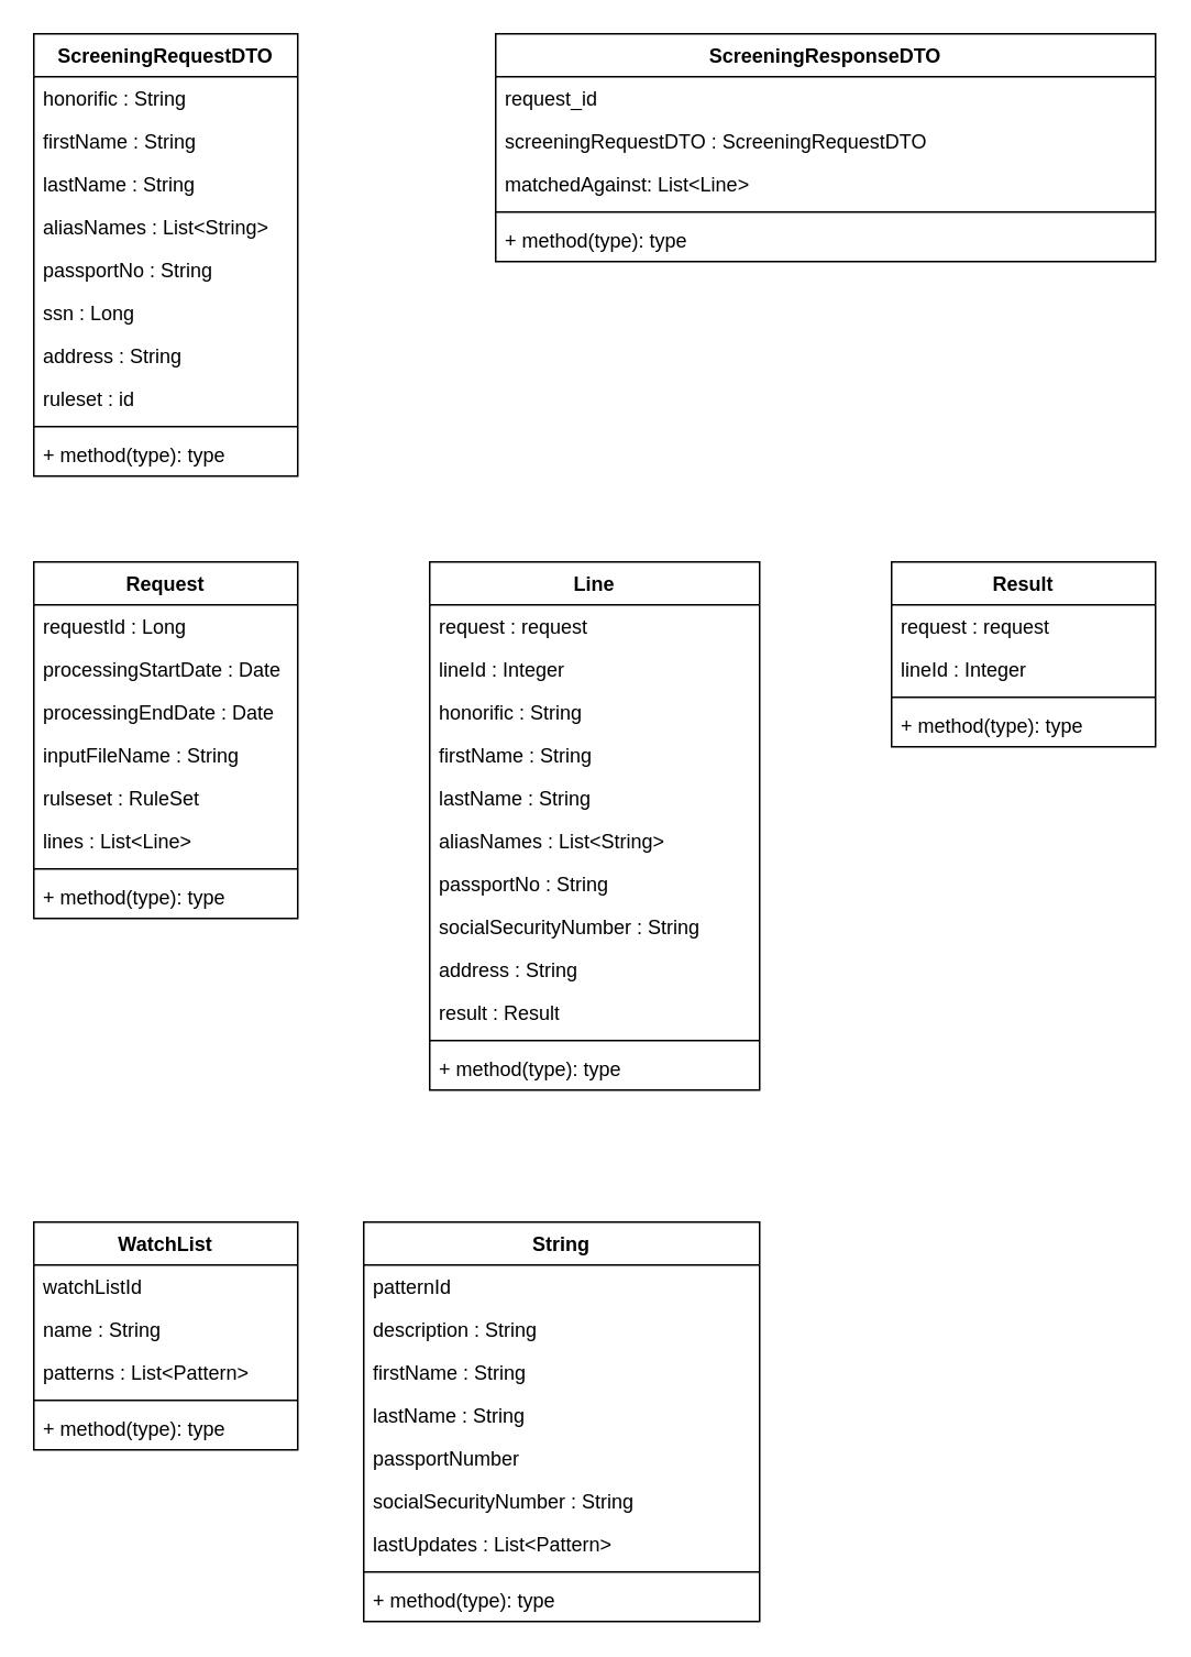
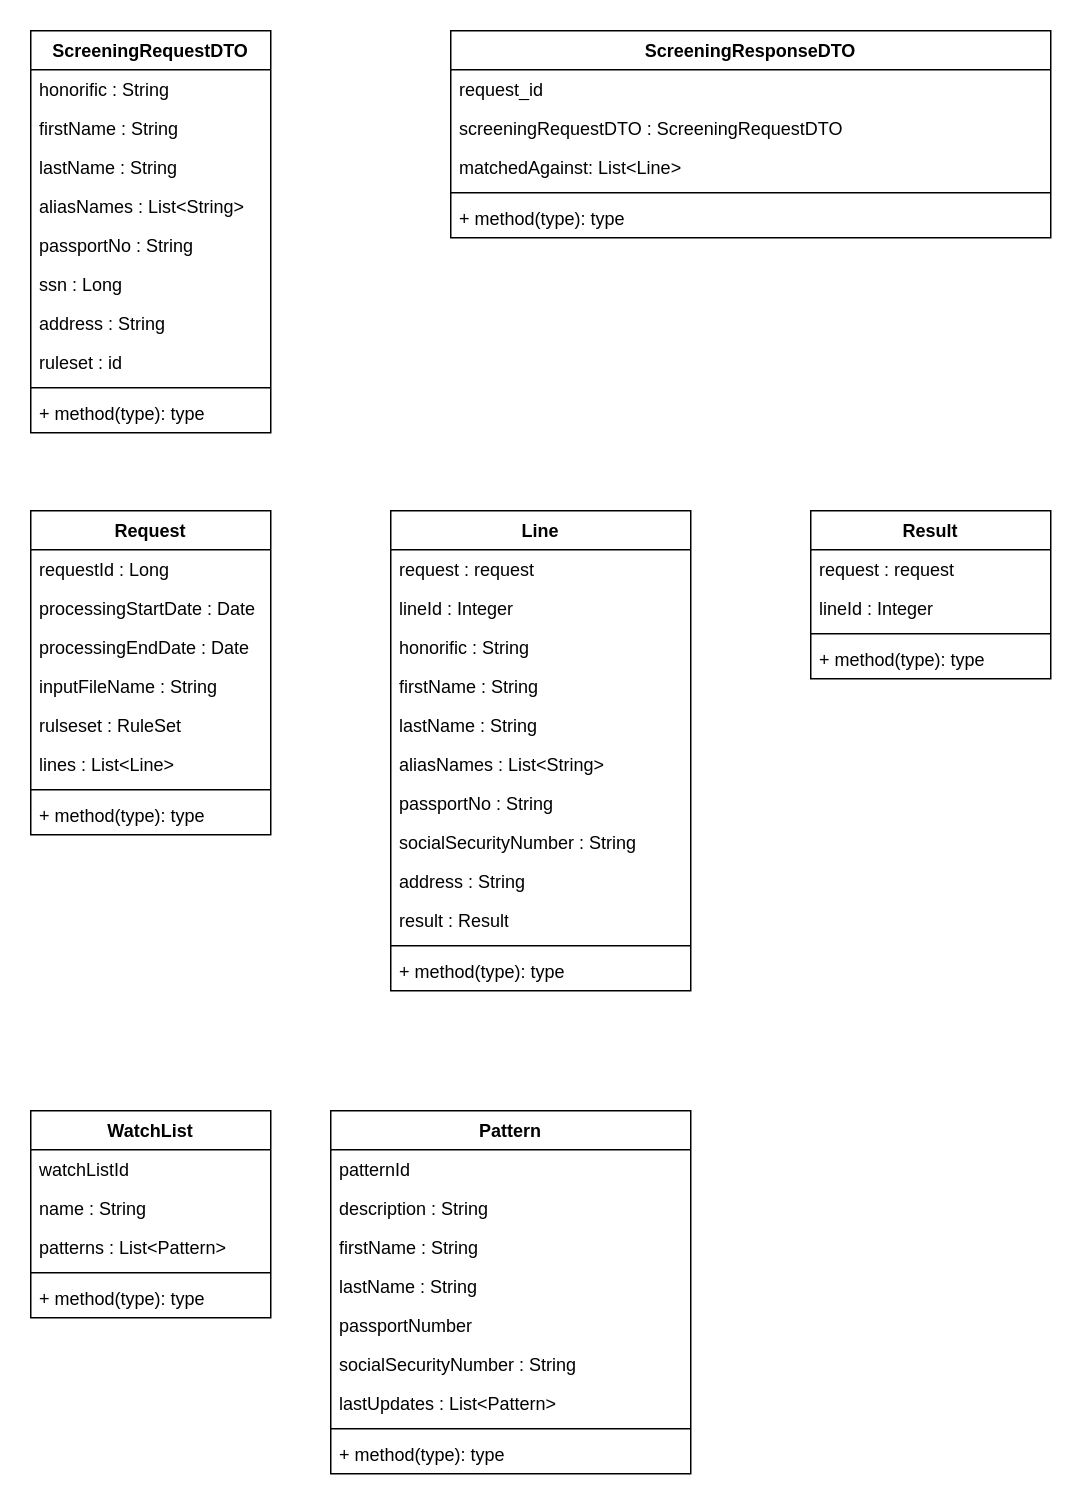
  <mxCell id="0" />
  <mxCell id="1" parent="0" />
  <mxCell id="2" value="ScreeningRequestDTO" style="swimlane;fontStyle=1;align=center;verticalAlign=top;childLayout=stackLayout;horizontal=1;startSize=26;horizontalStack=0;resizeParent=1;resizeParentMax=0;resizeLast=0;collapsible=1;marginBottom=0;whiteSpace=wrap;html=1;" vertex="1" parent="1"><mxGeometry x="20" y="20" width="160" height="268" as="geometry" /></mxCell>
  <mxCell id="3" value="honorific : String" style="text;strokeColor=none;fillColor=none;align=left;verticalAlign=top;spacingLeft=4;spacingRight=4;overflow=hidden;rotatable=0;points=[[0,0.5],[1,0.5]];portConstraint=eastwest;whiteSpace=wrap;html=1;" vertex="1" parent="2"><mxGeometry y="26" width="160" height="26" as="geometry" /></mxCell>
  <mxCell id="4" value="firstName : String" style="text;strokeColor=none;fillColor=none;align=left;verticalAlign=top;spacingLeft=4;spacingRight=4;overflow=hidden;rotatable=0;points=[[0,0.5],[1,0.5]];portConstraint=eastwest;whiteSpace=wrap;html=1;" vertex="1" parent="2"><mxGeometry y="52" width="160" height="26" as="geometry" /></mxCell>
  <mxCell id="5" value="lastName : String" style="text;strokeColor=none;fillColor=none;align=left;verticalAlign=top;spacingLeft=4;spacingRight=4;overflow=hidden;rotatable=0;points=[[0,0.5],[1,0.5]];portConstraint=eastwest;whiteSpace=wrap;html=1;" vertex="1" parent="2"><mxGeometry y="78" width="160" height="26" as="geometry" /></mxCell>
  <mxCell id="6" value="aliasNames : List&amp;lt;String&amp;gt;" style="text;strokeColor=none;fillColor=none;align=left;verticalAlign=top;spacingLeft=4;spacingRight=4;overflow=hidden;rotatable=0;points=[[0,0.5],[1,0.5]];portConstraint=eastwest;whiteSpace=wrap;html=1;" vertex="1" parent="2"><mxGeometry y="104" width="160" height="26" as="geometry" /></mxCell>
  <mxCell id="7" value="passportNo : String" style="text;strokeColor=none;fillColor=none;align=left;verticalAlign=top;spacingLeft=4;spacingRight=4;overflow=hidden;rotatable=0;points=[[0,0.5],[1,0.5]];portConstraint=eastwest;whiteSpace=wrap;html=1;" vertex="1" parent="2"><mxGeometry y="130" width="160" height="26" as="geometry" /></mxCell>
  <mxCell id="8" value="ssn : Long" style="text;strokeColor=none;fillColor=none;align=left;verticalAlign=top;spacingLeft=4;spacingRight=4;overflow=hidden;rotatable=0;points=[[0,0.5],[1,0.5]];portConstraint=eastwest;whiteSpace=wrap;html=1;" vertex="1" parent="2"><mxGeometry y="156" width="160" height="26" as="geometry" /></mxCell>
  <mxCell id="9" value="address : String" style="text;strokeColor=none;fillColor=none;align=left;verticalAlign=top;spacingLeft=4;spacingRight=4;overflow=hidden;rotatable=0;points=[[0,0.5],[1,0.5]];portConstraint=eastwest;whiteSpace=wrap;html=1;" vertex="1" parent="2"><mxGeometry y="182" width="160" height="26" as="geometry" /></mxCell>
  <mxCell id="10" value="ruleset : id" style="text;strokeColor=none;fillColor=none;align=left;verticalAlign=top;spacingLeft=4;spacingRight=4;overflow=hidden;rotatable=0;points=[[0,0.5],[1,0.5]];portConstraint=eastwest;whiteSpace=wrap;html=1;" vertex="1" parent="2"><mxGeometry y="208" width="160" height="26" as="geometry" /></mxCell>
  <mxCell id="11" value="" style="line;strokeWidth=1;fillColor=none;align=left;verticalAlign=middle;spacingTop=-1;spacingLeft=3;spacingRight=3;rotatable=0;labelPosition=right;points=[];portConstraint=eastwest;strokeColor=inherit;" vertex="1" parent="2"><mxGeometry y="234" width="160" height="8" as="geometry" /></mxCell>
  <mxCell id="12" value="+ method(type): type" style="text;strokeColor=none;fillColor=none;align=left;verticalAlign=top;spacingLeft=4;spacingRight=4;overflow=hidden;rotatable=0;points=[[0,0.5],[1,0.5]];portConstraint=eastwest;whiteSpace=wrap;html=1;" vertex="1" parent="2"><mxGeometry y="242" width="160" height="26" as="geometry" /></mxCell>
  <mxCell id="13" value="ScreeningResponseDTO" style="swimlane;fontStyle=1;align=center;verticalAlign=top;childLayout=stackLayout;horizontal=1;startSize=26;horizontalStack=0;resizeParent=1;resizeParentMax=0;resizeLast=0;collapsible=1;marginBottom=0;whiteSpace=wrap;html=1;" vertex="1" parent="1"><mxGeometry x="300" y="20" width="400" height="138" as="geometry" /></mxCell>
  <mxCell id="14" value="request_id" style="text;strokeColor=none;fillColor=none;align=left;verticalAlign=top;spacingLeft=4;spacingRight=4;overflow=hidden;rotatable=0;points=[[0,0.5],[1,0.5]];portConstraint=eastwest;whiteSpace=wrap;html=1;" vertex="1" parent="13"><mxGeometry y="26" width="400" height="26" as="geometry" /></mxCell>
  <mxCell id="15" value="screeningRequestDTO : ScreeningRequestDTO" style="text;strokeColor=none;fillColor=none;align=left;verticalAlign=top;spacingLeft=4;spacingRight=4;overflow=hidden;rotatable=0;points=[[0,0.5],[1,0.5]];portConstraint=eastwest;whiteSpace=wrap;html=1;" vertex="1" parent="13"><mxGeometry y="52" width="400" height="26" as="geometry" /></mxCell>
  <mxCell id="16" value="matchedAgainst: List&amp;lt;Line&amp;gt;" style="text;strokeColor=none;fillColor=none;align=left;verticalAlign=top;spacingLeft=4;spacingRight=4;overflow=hidden;rotatable=0;points=[[0,0.5],[1,0.5]];portConstraint=eastwest;whiteSpace=wrap;html=1;" vertex="1" parent="13"><mxGeometry y="78" width="400" height="26" as="geometry" /></mxCell>
  <mxCell id="17" value="" style="line;strokeWidth=1;fillColor=none;align=left;verticalAlign=middle;spacingTop=-1;spacingLeft=3;spacingRight=3;rotatable=0;labelPosition=right;points=[];portConstraint=eastwest;strokeColor=inherit;" vertex="1" parent="13"><mxGeometry y="104" width="400" height="8" as="geometry" /></mxCell>
  <mxCell id="18" value="+ method(type): type" style="text;strokeColor=none;fillColor=none;align=left;verticalAlign=top;spacingLeft=4;spacingRight=4;overflow=hidden;rotatable=0;points=[[0,0.5],[1,0.5]];portConstraint=eastwest;whiteSpace=wrap;html=1;" vertex="1" parent="13"><mxGeometry y="112" width="400" height="26" as="geometry" /></mxCell>
  <mxCell id="19" value="Request" style="swimlane;fontStyle=1;align=center;verticalAlign=top;childLayout=stackLayout;horizontal=1;startSize=26;horizontalStack=0;resizeParent=1;resizeParentMax=0;resizeLast=0;collapsible=1;marginBottom=0;whiteSpace=wrap;html=1;" vertex="1" parent="1"><mxGeometry x="20" y="340" width="160" height="216" as="geometry" /></mxCell>
  <mxCell id="20" value="requestId : Long" style="text;strokeColor=none;fillColor=none;align=left;verticalAlign=top;spacingLeft=4;spacingRight=4;overflow=hidden;rotatable=0;points=[[0,0.5],[1,0.5]];portConstraint=eastwest;whiteSpace=wrap;html=1;" vertex="1" parent="19"><mxGeometry y="26" width="160" height="26" as="geometry" /></mxCell>
  <mxCell id="21" value="processingStartDate : Date" style="text;strokeColor=none;fillColor=none;align=left;verticalAlign=top;spacingLeft=4;spacingRight=4;overflow=hidden;rotatable=0;points=[[0,0.5],[1,0.5]];portConstraint=eastwest;whiteSpace=wrap;html=1;" vertex="1" parent="19"><mxGeometry y="52" width="160" height="26" as="geometry" /></mxCell>
  <mxCell id="22" value="processingEndDate : Date" style="text;strokeColor=none;fillColor=none;align=left;verticalAlign=top;spacingLeft=4;spacingRight=4;overflow=hidden;rotatable=0;points=[[0,0.5],[1,0.5]];portConstraint=eastwest;whiteSpace=wrap;html=1;" vertex="1" parent="19"><mxGeometry y="78" width="160" height="26" as="geometry" /></mxCell>
  <mxCell id="23" value="inputFileName : String" style="text;strokeColor=none;fillColor=none;align=left;verticalAlign=top;spacingLeft=4;spacingRight=4;overflow=hidden;rotatable=0;points=[[0,0.5],[1,0.5]];portConstraint=eastwest;whiteSpace=wrap;html=1;" vertex="1" parent="19"><mxGeometry y="104" width="160" height="26" as="geometry" /></mxCell>
  <mxCell id="24" value="rulseset : RuleSet" style="text;strokeColor=none;fillColor=none;align=left;verticalAlign=top;spacingLeft=4;spacingRight=4;overflow=hidden;rotatable=0;points=[[0,0.5],[1,0.5]];portConstraint=eastwest;whiteSpace=wrap;html=1;" vertex="1" parent="19"><mxGeometry y="130" width="160" height="26" as="geometry" /></mxCell>
  <mxCell id="25" value="lines : List&amp;lt;Line&amp;gt;" style="text;strokeColor=none;fillColor=none;align=left;verticalAlign=top;spacingLeft=4;spacingRight=4;overflow=hidden;rotatable=0;points=[[0,0.5],[1,0.5]];portConstraint=eastwest;whiteSpace=wrap;html=1;" vertex="1" parent="19"><mxGeometry y="156" width="160" height="26" as="geometry" /></mxCell>
  <mxCell id="26" value="" style="line;strokeWidth=1;fillColor=none;align=left;verticalAlign=middle;spacingTop=-1;spacingLeft=3;spacingRight=3;rotatable=0;labelPosition=right;points=[];portConstraint=eastwest;strokeColor=inherit;" vertex="1" parent="19"><mxGeometry y="182" width="160" height="8" as="geometry" /></mxCell>
  <mxCell id="27" value="+ method(type): type" style="text;strokeColor=none;fillColor=none;align=left;verticalAlign=top;spacingLeft=4;spacingRight=4;overflow=hidden;rotatable=0;points=[[0,0.5],[1,0.5]];portConstraint=eastwest;whiteSpace=wrap;html=1;" vertex="1" parent="19"><mxGeometry y="190" width="160" height="26" as="geometry" /></mxCell>
  <mxCell id="28" value="Line" style="swimlane;fontStyle=1;align=center;verticalAlign=top;childLayout=stackLayout;horizontal=1;startSize=26;horizontalStack=0;resizeParent=1;resizeParentMax=0;resizeLast=0;collapsible=1;marginBottom=0;whiteSpace=wrap;html=1;" vertex="1" parent="1"><mxGeometry x="260" y="340" width="200" height="320" as="geometry" /></mxCell>
  <mxCell id="29" value="request : request" style="text;strokeColor=none;fillColor=none;align=left;verticalAlign=top;spacingLeft=4;spacingRight=4;overflow=hidden;rotatable=0;points=[[0,0.5],[1,0.5]];portConstraint=eastwest;whiteSpace=wrap;html=1;" vertex="1" parent="28"><mxGeometry y="26" width="200" height="26" as="geometry" /></mxCell>
  <mxCell id="30" value="lineId : Integer" style="text;strokeColor=none;fillColor=none;align=left;verticalAlign=top;spacingLeft=4;spacingRight=4;overflow=hidden;rotatable=0;points=[[0,0.5],[1,0.5]];portConstraint=eastwest;whiteSpace=wrap;html=1;" vertex="1" parent="28"><mxGeometry y="52" width="200" height="26" as="geometry" /></mxCell>
  <mxCell id="31" value="honorific : String" style="text;strokeColor=none;fillColor=none;align=left;verticalAlign=top;spacingLeft=4;spacingRight=4;overflow=hidden;rotatable=0;points=[[0,0.5],[1,0.5]];portConstraint=eastwest;whiteSpace=wrap;html=1;" vertex="1" parent="28"><mxGeometry y="78" width="200" height="26" as="geometry" /></mxCell>
  <mxCell id="32" value="firstName : String" style="text;strokeColor=none;fillColor=none;align=left;verticalAlign=top;spacingLeft=4;spacingRight=4;overflow=hidden;rotatable=0;points=[[0,0.5],[1,0.5]];portConstraint=eastwest;whiteSpace=wrap;html=1;" vertex="1" parent="28"><mxGeometry y="104" width="200" height="26" as="geometry" /></mxCell>
  <mxCell id="33" value="lastName : String" style="text;strokeColor=none;fillColor=none;align=left;verticalAlign=top;spacingLeft=4;spacingRight=4;overflow=hidden;rotatable=0;points=[[0,0.5],[1,0.5]];portConstraint=eastwest;whiteSpace=wrap;html=1;" vertex="1" parent="28"><mxGeometry y="130" width="200" height="26" as="geometry" /></mxCell>
  <mxCell id="34" value="aliasNames : List&amp;lt;String&amp;gt;" style="text;strokeColor=none;fillColor=none;align=left;verticalAlign=top;spacingLeft=4;spacingRight=4;overflow=hidden;rotatable=0;points=[[0,0.5],[1,0.5]];portConstraint=eastwest;whiteSpace=wrap;html=1;" vertex="1" parent="28"><mxGeometry y="156" width="200" height="26" as="geometry" /></mxCell>
  <mxCell id="35" value="passportNo : String" style="text;strokeColor=none;fillColor=none;align=left;verticalAlign=top;spacingLeft=4;spacingRight=4;overflow=hidden;rotatable=0;points=[[0,0.5],[1,0.5]];portConstraint=eastwest;whiteSpace=wrap;html=1;" vertex="1" parent="28"><mxGeometry y="182" width="200" height="26" as="geometry" /></mxCell>
  <mxCell id="36" value="socialSecurityNumber : String" style="text;strokeColor=none;fillColor=none;align=left;verticalAlign=top;spacingLeft=4;spacingRight=4;overflow=hidden;rotatable=0;points=[[0,0.5],[1,0.5]];portConstraint=eastwest;whiteSpace=wrap;html=1;" vertex="1" parent="28"><mxGeometry y="208" width="200" height="26" as="geometry" /></mxCell>
  <mxCell id="37" value="address : String" style="text;strokeColor=none;fillColor=none;align=left;verticalAlign=top;spacingLeft=4;spacingRight=4;overflow=hidden;rotatable=0;points=[[0,0.5],[1,0.5]];portConstraint=eastwest;whiteSpace=wrap;html=1;" vertex="1" parent="28"><mxGeometry y="234" width="200" height="26" as="geometry" /></mxCell>
  <mxCell id="38" value="result : Result" style="text;strokeColor=none;fillColor=none;align=left;verticalAlign=top;spacingLeft=4;spacingRight=4;overflow=hidden;rotatable=0;points=[[0,0.5],[1,0.5]];portConstraint=eastwest;whiteSpace=wrap;html=1;" vertex="1" parent="28"><mxGeometry y="260" width="200" height="26" as="geometry" /></mxCell>
  <mxCell id="39" value="" style="line;strokeWidth=1;fillColor=none;align=left;verticalAlign=middle;spacingTop=-1;spacingLeft=3;spacingRight=3;rotatable=0;labelPosition=right;points=[];portConstraint=eastwest;strokeColor=inherit;" vertex="1" parent="28"><mxGeometry y="286" width="200" height="8" as="geometry" /></mxCell>
  <mxCell id="40" value="+ method(type): type" style="text;strokeColor=none;fillColor=none;align=left;verticalAlign=top;spacingLeft=4;spacingRight=4;overflow=hidden;rotatable=0;points=[[0,0.5],[1,0.5]];portConstraint=eastwest;whiteSpace=wrap;html=1;" vertex="1" parent="28"><mxGeometry y="294" width="200" height="26" as="geometry" /></mxCell>
  <mxCell id="41" value="Result" style="swimlane;fontStyle=1;align=center;verticalAlign=top;childLayout=stackLayout;horizontal=1;startSize=26;horizontalStack=0;resizeParent=1;resizeParentMax=0;resizeLast=0;collapsible=1;marginBottom=0;whiteSpace=wrap;html=1;" vertex="1" parent="1"><mxGeometry x="540" y="340" width="160" height="112" as="geometry" /></mxCell>
  <mxCell id="42" value="request : request" style="text;strokeColor=none;fillColor=none;align=left;verticalAlign=top;spacingLeft=4;spacingRight=4;overflow=hidden;rotatable=0;points=[[0,0.5],[1,0.5]];portConstraint=eastwest;whiteSpace=wrap;html=1;" vertex="1" parent="41"><mxGeometry y="26" width="160" height="26" as="geometry" /></mxCell>
  <mxCell id="43" value="lineId : Integer" style="text;strokeColor=none;fillColor=none;align=left;verticalAlign=top;spacingLeft=4;spacingRight=4;overflow=hidden;rotatable=0;points=[[0,0.5],[1,0.5]];portConstraint=eastwest;whiteSpace=wrap;html=1;" vertex="1" parent="41"><mxGeometry y="52" width="160" height="26" as="geometry" /></mxCell>
  <mxCell id="44" value="" style="line;strokeWidth=1;fillColor=none;align=left;verticalAlign=middle;spacingTop=-1;spacingLeft=3;spacingRight=3;rotatable=0;labelPosition=right;points=[];portConstraint=eastwest;strokeColor=inherit;" vertex="1" parent="41"><mxGeometry y="78" width="160" height="8" as="geometry" /></mxCell>
  <mxCell id="45" value="+ method(type): type" style="text;strokeColor=none;fillColor=none;align=left;verticalAlign=top;spacingLeft=4;spacingRight=4;overflow=hidden;rotatable=0;points=[[0,0.5],[1,0.5]];portConstraint=eastwest;whiteSpace=wrap;html=1;" vertex="1" parent="41"><mxGeometry y="86" width="160" height="26" as="geometry" /></mxCell>
  <mxCell id="46" value="WatchList" style="swimlane;fontStyle=1;align=center;verticalAlign=top;childLayout=stackLayout;horizontal=1;startSize=26;horizontalStack=0;resizeParent=1;resizeParentMax=0;resizeLast=0;collapsible=1;marginBottom=0;whiteSpace=wrap;html=1;" vertex="1" parent="1"><mxGeometry x="20" y="740" width="160" height="138" as="geometry" /></mxCell>
  <mxCell id="47" value="watchListId" style="text;strokeColor=none;fillColor=none;align=left;verticalAlign=top;spacingLeft=4;spacingRight=4;overflow=hidden;rotatable=0;points=[[0,0.5],[1,0.5]];portConstraint=eastwest;whiteSpace=wrap;html=1;" vertex="1" parent="46"><mxGeometry y="26" width="160" height="26" as="geometry" /></mxCell>
  <mxCell id="48" value="name : String" style="text;strokeColor=none;fillColor=none;align=left;verticalAlign=top;spacingLeft=4;spacingRight=4;overflow=hidden;rotatable=0;points=[[0,0.5],[1,0.5]];portConstraint=eastwest;whiteSpace=wrap;html=1;" vertex="1" parent="46"><mxGeometry y="52" width="160" height="26" as="geometry" /></mxCell>
  <mxCell id="49" value="patterns : List&amp;lt;Pattern&amp;gt;" style="text;strokeColor=none;fillColor=none;align=left;verticalAlign=top;spacingLeft=4;spacingRight=4;overflow=hidden;rotatable=0;points=[[0,0.5],[1,0.5]];portConstraint=eastwest;whiteSpace=wrap;html=1;" vertex="1" parent="46"><mxGeometry y="78" width="160" height="26" as="geometry" /></mxCell>
  <mxCell id="50" value="" style="line;strokeWidth=1;fillColor=none;align=left;verticalAlign=middle;spacingTop=-1;spacingLeft=3;spacingRight=3;rotatable=0;labelPosition=right;points=[];portConstraint=eastwest;strokeColor=inherit;" vertex="1" parent="46"><mxGeometry y="104" width="160" height="8" as="geometry" /></mxCell>
  <mxCell id="51" value="+ method(type): type" style="text;strokeColor=none;fillColor=none;align=left;verticalAlign=top;spacingLeft=4;spacingRight=4;overflow=hidden;rotatable=0;points=[[0,0.5],[1,0.5]];portConstraint=eastwest;whiteSpace=wrap;html=1;" vertex="1" parent="46"><mxGeometry y="112" width="160" height="26" as="geometry" /></mxCell>
- <mxCell id="52" value="String" style="swimlane;fontStyle=1;align=center;verticalAlign=top;childLayout=stackLayout;horizontal=1;startSize=26;horizontalStack=0;resizeParent=1;resizeParentMax=0;resizeLast=0;collapsible=1;marginBottom=0;whiteSpace=wrap;html=1;" vertex="1" parent="1"><mxGeometry x="220" y="740" width="240" height="242" as="geometry" /></mxCell>
+ <mxCell id="52" value="Pattern" style="swimlane;fontStyle=1;align=center;verticalAlign=top;childLayout=stackLayout;horizontal=1;startSize=26;horizontalStack=0;resizeParent=1;resizeParentMax=0;resizeLast=0;collapsible=1;marginBottom=0;whiteSpace=wrap;html=1;" vertex="1" parent="1"><mxGeometry x="220" y="740" width="240" height="242" as="geometry" /></mxCell>
  <mxCell id="53" value="patternId" style="text;strokeColor=none;fillColor=none;align=left;verticalAlign=top;spacingLeft=4;spacingRight=4;overflow=hidden;rotatable=0;points=[[0,0.5],[1,0.5]];portConstraint=eastwest;whiteSpace=wrap;html=1;" vertex="1" parent="52"><mxGeometry y="26" width="240" height="26" as="geometry" /></mxCell>
  <mxCell id="54" value="description : String" style="text;strokeColor=none;fillColor=none;align=left;verticalAlign=top;spacingLeft=4;spacingRight=4;overflow=hidden;rotatable=0;points=[[0,0.5],[1,0.5]];portConstraint=eastwest;whiteSpace=wrap;html=1;" vertex="1" parent="52"><mxGeometry y="52" width="240" height="26" as="geometry" /></mxCell>
  <mxCell id="55" value="firstName : String" style="text;strokeColor=none;fillColor=none;align=left;verticalAlign=top;spacingLeft=4;spacingRight=4;overflow=hidden;rotatable=0;points=[[0,0.5],[1,0.5]];portConstraint=eastwest;whiteSpace=wrap;html=1;" vertex="1" parent="52"><mxGeometry y="78" width="240" height="26" as="geometry" /></mxCell>
  <mxCell id="56" value="lastName : String" style="text;strokeColor=none;fillColor=none;align=left;verticalAlign=top;spacingLeft=4;spacingRight=4;overflow=hidden;rotatable=0;points=[[0,0.5],[1,0.5]];portConstraint=eastwest;whiteSpace=wrap;html=1;" vertex="1" parent="52"><mxGeometry y="104" width="240" height="26" as="geometry" /></mxCell>
  <mxCell id="57" value="passportNumber" style="text;strokeColor=none;fillColor=none;align=left;verticalAlign=top;spacingLeft=4;spacingRight=4;overflow=hidden;rotatable=0;points=[[0,0.5],[1,0.5]];portConstraint=eastwest;whiteSpace=wrap;html=1;" vertex="1" parent="52"><mxGeometry y="130" width="240" height="26" as="geometry" /></mxCell>
  <mxCell id="58" value="socialSecurityNumber : String" style="text;strokeColor=none;fillColor=none;align=left;verticalAlign=top;spacingLeft=4;spacingRight=4;overflow=hidden;rotatable=0;points=[[0,0.5],[1,0.5]];portConstraint=eastwest;whiteSpace=wrap;html=1;" vertex="1" parent="52"><mxGeometry y="156" width="240" height="26" as="geometry" /></mxCell>
  <mxCell id="59" value="lastUpdates : List&amp;lt;Pattern&amp;gt;" style="text;strokeColor=none;fillColor=none;align=left;verticalAlign=top;spacingLeft=4;spacingRight=4;overflow=hidden;rotatable=0;points=[[0,0.5],[1,0.5]];portConstraint=eastwest;whiteSpace=wrap;html=1;" vertex="1" parent="52"><mxGeometry y="182" width="240" height="26" as="geometry" /></mxCell>
  <mxCell id="60" value="" style="line;strokeWidth=1;fillColor=none;align=left;verticalAlign=middle;spacingTop=-1;spacingLeft=3;spacingRight=3;rotatable=0;labelPosition=right;points=[];portConstraint=eastwest;strokeColor=inherit;" vertex="1" parent="52"><mxGeometry y="208" width="240" height="8" as="geometry" /></mxCell>
  <mxCell id="61" value="+ method(type): type" style="text;strokeColor=none;fillColor=none;align=left;verticalAlign=top;spacingLeft=4;spacingRight=4;overflow=hidden;rotatable=0;points=[[0,0.5],[1,0.5]];portConstraint=eastwest;whiteSpace=wrap;html=1;" vertex="1" parent="52"><mxGeometry y="216" width="240" height="26" as="geometry" /></mxCell>
